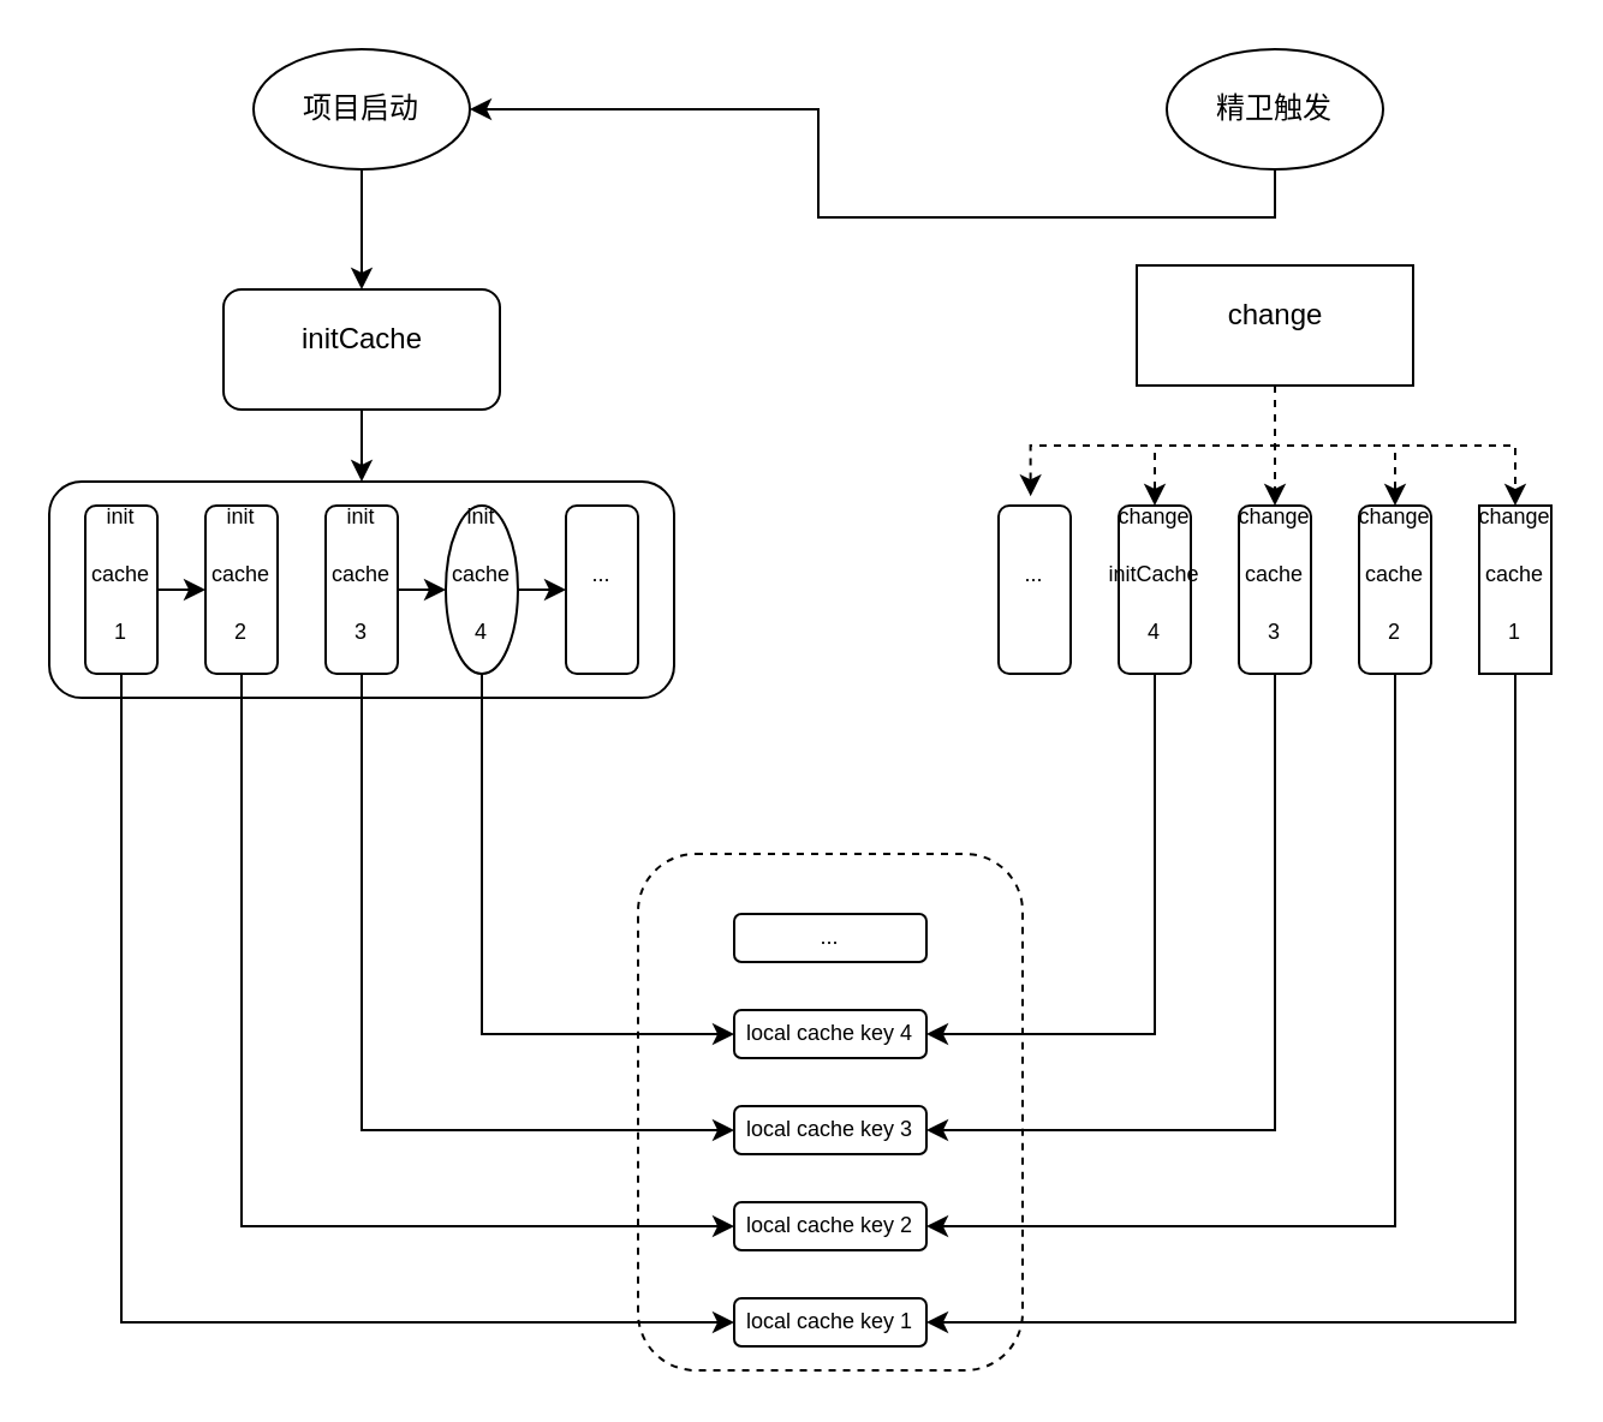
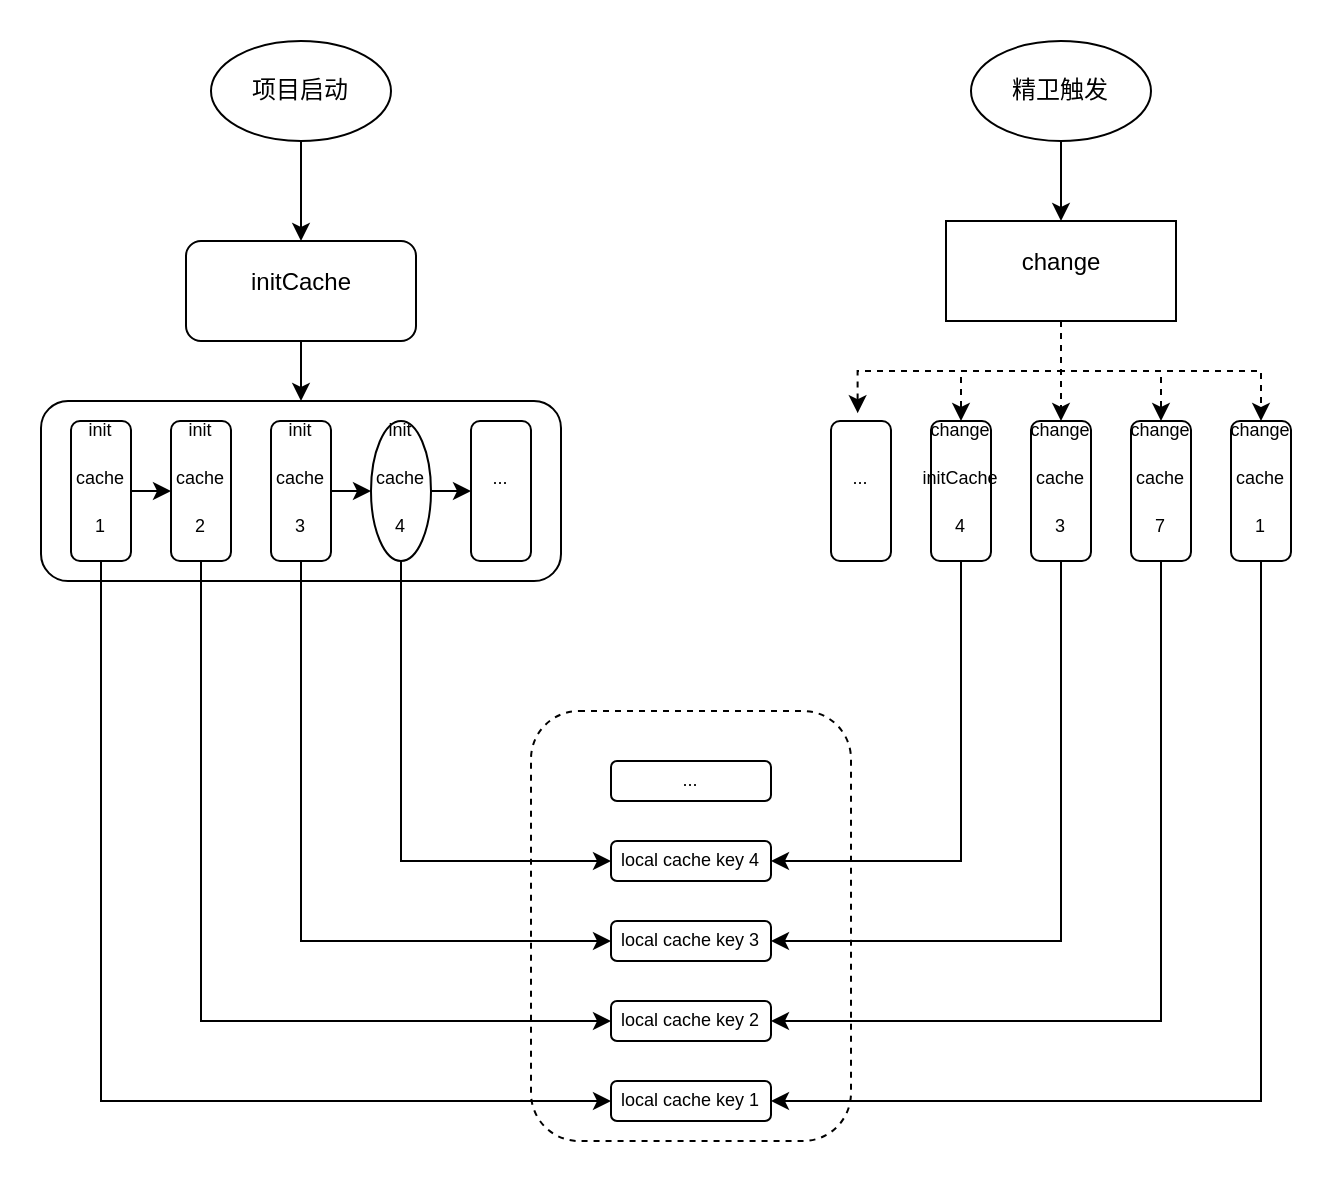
  <mxCell id="0" />
  <mxCell id="1" parent="0" />
  <mxCell id="2" value="&lt;div class=&quot;lake-content&quot;&gt;&lt;p style=&quot;margin: 0; padding: 0; min-height: 24px&quot; class=&quot;ne-p&quot; id=&quot;u88637d2d&quot;&gt;&lt;br&gt;&lt;/p&gt;&lt;/div&gt;" style="rounded=1;whiteSpace=wrap;html=1;fillColor=none;" vertex="1" parent="1"><mxGeometry x="20" y="200" width="260" height="90" as="geometry" /></mxCell>
  <mxCell id="3" style="edgeStyle=orthogonalEdgeStyle;rounded=0;orthogonalLoop=1;jettySize=auto;html=1;exitX=0.5;exitY=1;exitDx=0;exitDy=0;entryX=0.5;entryY=0;entryDx=0;entryDy=0;" edge="1" parent="1" source="4" target="2"><mxGeometry relative="1" as="geometry" /></mxCell>
  <mxCell id="4" value="&lt;div class=&quot;lake-content&quot;&gt;&lt;p style=&quot;margin: 0; padding: 0; min-height: 24px&quot; class=&quot;ne-p&quot; id=&quot;u88637d2d&quot;&gt;&lt;span class=&quot;ne-text&quot;&gt;initCache&lt;/span&gt;&lt;/p&gt;&lt;/div&gt;" style="rounded=1;whiteSpace=wrap;html=1;fillColor=none;" vertex="1" parent="1"><mxGeometry x="92.5" y="120" width="115" height="50" as="geometry" /></mxCell>
  <mxCell id="5" style="edgeStyle=orthogonalEdgeStyle;rounded=0;orthogonalLoop=1;jettySize=auto;html=1;exitX=0.5;exitY=1;exitDx=0;exitDy=0;entryX=0.5;entryY=0;entryDx=0;entryDy=0;" edge="1" parent="1" source="6" target="4"><mxGeometry relative="1" as="geometry" /></mxCell>
  <mxCell id="6" value="项目启动" style="ellipse;whiteSpace=wrap;html=1;fillColor=none;" vertex="1" parent="1"><mxGeometry x="105" y="20" width="90" height="50" as="geometry" /></mxCell>
  <mxCell id="7" style="edgeStyle=orthogonalEdgeStyle;rounded=0;orthogonalLoop=1;jettySize=auto;html=1;exitX=0.5;exitY=1;exitDx=0;exitDy=0;entryX=0;entryY=0.5;entryDx=0;entryDy=0;" edge="1" parent="1" source="8" target="40"><mxGeometry relative="1" as="geometry" /></mxCell>
  <mxCell id="8" value="&lt;div class=&quot;lake-content&quot;&gt;&lt;p style=&quot;font-size: 9px; margin: 0px; padding: 0px; min-height: 24px;&quot; class=&quot;ne-p&quot; id=&quot;u88637d2d&quot;&gt;init&lt;/p&gt;&lt;p style=&quot;font-size: 9px; margin: 0px; padding: 0px; min-height: 24px;&quot; class=&quot;ne-p&quot; id=&quot;u88637d2d&quot;&gt;cache&lt;/p&gt;&lt;p style=&quot;font-size: 9px; margin: 0px; padding: 0px; min-height: 24px;&quot; class=&quot;ne-p&quot; id=&quot;u88637d2d&quot;&gt;2&lt;/p&gt;&lt;/div&gt;" style="rounded=1;whiteSpace=wrap;html=1;fillColor=none;" vertex="1" parent="1"><mxGeometry x="85" y="210" width="30" height="70" as="geometry" /></mxCell>
  <mxCell id="9" style="edgeStyle=orthogonalEdgeStyle;rounded=0;orthogonalLoop=1;jettySize=auto;html=1;exitX=1;exitY=0.5;exitDx=0;exitDy=0;entryX=0;entryY=0.5;entryDx=0;entryDy=0;" edge="1" parent="1" source="11" target="14"><mxGeometry relative="1" as="geometry" /></mxCell>
  <mxCell id="10" style="edgeStyle=orthogonalEdgeStyle;rounded=0;orthogonalLoop=1;jettySize=auto;html=1;exitX=0.5;exitY=1;exitDx=0;exitDy=0;entryX=0;entryY=0.5;entryDx=0;entryDy=0;" edge="1" parent="1" source="11" target="39"><mxGeometry relative="1" as="geometry" /></mxCell>
  <mxCell id="11" value="&lt;div class=&quot;lake-content&quot;&gt;&lt;p style=&quot;font-size: 9px; margin: 0px; padding: 0px; min-height: 24px;&quot; class=&quot;ne-p&quot; id=&quot;u88637d2d&quot;&gt;init&lt;/p&gt;&lt;p style=&quot;font-size: 9px; margin: 0px; padding: 0px; min-height: 24px;&quot; class=&quot;ne-p&quot; id=&quot;u88637d2d&quot;&gt;cache&lt;/p&gt;&lt;p style=&quot;font-size: 9px; margin: 0px; padding: 0px; min-height: 24px;&quot; class=&quot;ne-p&quot; id=&quot;u88637d2d&quot;&gt;3&lt;/p&gt;&lt;/div&gt;" style="rounded=1;whiteSpace=wrap;html=1;fillColor=none;" vertex="1" parent="1"><mxGeometry x="135" y="210" width="30" height="70" as="geometry" /></mxCell>
  <mxCell id="12" style="edgeStyle=orthogonalEdgeStyle;rounded=0;orthogonalLoop=1;jettySize=auto;html=1;exitX=1;exitY=0.5;exitDx=0;exitDy=0;entryX=0;entryY=0.5;entryDx=0;entryDy=0;" edge="1" parent="1" source="14" target="18"><mxGeometry relative="1" as="geometry" /></mxCell>
  <mxCell id="13" style="edgeStyle=orthogonalEdgeStyle;rounded=0;orthogonalLoop=1;jettySize=auto;html=1;exitX=0.5;exitY=1;exitDx=0;exitDy=0;entryX=0;entryY=0.5;entryDx=0;entryDy=0;" edge="1" parent="1" source="14" target="38"><mxGeometry relative="1" as="geometry" /></mxCell>
  <mxCell id="14" value="&lt;div class=&quot;lake-content&quot;&gt;&lt;p style=&quot;font-size: 9px; margin: 0px; padding: 0px; min-height: 24px;&quot; class=&quot;ne-p&quot; id=&quot;u88637d2d&quot;&gt;init&lt;/p&gt;&lt;p style=&quot;font-size: 9px; margin: 0px; padding: 0px; min-height: 24px;&quot; class=&quot;ne-p&quot; id=&quot;u88637d2d&quot;&gt;cache&lt;/p&gt;&lt;p style=&quot;font-size: 9px; margin: 0px; padding: 0px; min-height: 24px;&quot; class=&quot;ne-p&quot; id=&quot;u88637d2d&quot;&gt;4&lt;/p&gt;&lt;/div&gt;" style="ellipse;whiteSpace=wrap;html=1;fillColor=none;" vertex="1" parent="1"><mxGeometry x="185" y="210" width="30" height="70" as="geometry" /></mxCell>
  <mxCell id="15" style="edgeStyle=orthogonalEdgeStyle;rounded=0;orthogonalLoop=1;jettySize=auto;html=1;exitX=1;exitY=0.5;exitDx=0;exitDy=0;entryX=0;entryY=0.5;entryDx=0;entryDy=0;" edge="1" parent="1" source="17" target="8"><mxGeometry relative="1" as="geometry" /></mxCell>
  <mxCell id="16" style="edgeStyle=orthogonalEdgeStyle;rounded=0;orthogonalLoop=1;jettySize=auto;html=1;exitX=0.5;exitY=1;exitDx=0;exitDy=0;entryX=0;entryY=0.5;entryDx=0;entryDy=0;" edge="1" parent="1" source="17" target="41"><mxGeometry relative="1" as="geometry" /></mxCell>
  <mxCell id="17" value="&lt;div style=&quot;font-size: 9px;&quot; class=&quot;lake-content&quot;&gt;&lt;p style=&quot;margin: 0; padding: 0; min-height: 24px&quot; class=&quot;ne-p&quot; id=&quot;u88637d2d&quot;&gt;init&lt;/p&gt;&lt;p style=&quot;margin: 0; padding: 0; min-height: 24px&quot; class=&quot;ne-p&quot; id=&quot;u88637d2d&quot;&gt;cache&lt;/p&gt;&lt;p style=&quot;margin: 0; padding: 0; min-height: 24px&quot; class=&quot;ne-p&quot; id=&quot;u88637d2d&quot;&gt;1&lt;/p&gt;&lt;/div&gt;" style="rounded=1;whiteSpace=wrap;html=1;fillColor=none;" vertex="1" parent="1"><mxGeometry x="35" y="210" width="30" height="70" as="geometry" /></mxCell>
  <mxCell id="18" value="&lt;div class=&quot;lake-content&quot;&gt;&lt;p style=&quot;font-size: 9px; margin: 0px; padding: 0px; min-height: 24px;&quot; class=&quot;ne-p&quot; id=&quot;u88637d2d&quot;&gt;...&lt;/p&gt;&lt;/div&gt;" style="rounded=1;whiteSpace=wrap;html=1;fillColor=none;" vertex="1" parent="1"><mxGeometry x="235" y="210" width="30" height="70" as="geometry" /></mxCell>
  <mxCell id="19" value="&lt;div class=&quot;lake-content&quot;&gt;&lt;p style=&quot;margin: 0; padding: 0; min-height: 24px&quot; class=&quot;ne-p&quot; id=&quot;u88637d2d&quot;&gt;&lt;br&gt;&lt;/p&gt;&lt;/div&gt;" style="rounded=1;whiteSpace=wrap;html=1;fillColor=none;dashed=1;" vertex="1" parent="1"><mxGeometry x="265" y="355" width="160" height="215" as="geometry" /></mxCell>
- <mxCell id="20" style="edgeStyle=orthogonalEdgeStyle;rounded=0;orthogonalLoop=1;jettySize=auto;html=1;exitX=0.5;exitY=1;exitDx=0;exitDy=0;" edge="1" parent="1" source="21" target="6"><mxGeometry relative="1" as="geometry" /></mxCell>
+ <mxCell id="20" style="edgeStyle=orthogonalEdgeStyle;rounded=0;orthogonalLoop=1;jettySize=auto;html=1;exitX=0.5;exitY=1;exitDx=0;exitDy=0;" edge="1" parent="1" source="21" target="26"><mxGeometry relative="1" as="geometry" /></mxCell>
  <mxCell id="21" value="精卫触发" style="ellipse;whiteSpace=wrap;html=1;fillColor=none;" vertex="1" parent="1"><mxGeometry x="485" y="20" width="90" height="50" as="geometry" /></mxCell>
  <mxCell id="22" style="edgeStyle=orthogonalEdgeStyle;rounded=0;orthogonalLoop=1;jettySize=auto;html=1;exitX=0.5;exitY=1;exitDx=0;exitDy=0;entryX=0.5;entryY=0;entryDx=0;entryDy=0;dashed=1;" edge="1" parent="1" source="26" target="28"><mxGeometry relative="1" as="geometry" /></mxCell>
  <mxCell id="23" style="edgeStyle=orthogonalEdgeStyle;rounded=0;orthogonalLoop=1;jettySize=auto;html=1;exitX=0.5;exitY=1;exitDx=0;exitDy=0;entryX=0.5;entryY=0;entryDx=0;entryDy=0;dashed=1;" edge="1" parent="1" source="26" target="30"><mxGeometry relative="1" as="geometry" /></mxCell>
  <mxCell id="24" style="edgeStyle=orthogonalEdgeStyle;rounded=0;orthogonalLoop=1;jettySize=auto;html=1;exitX=0.5;exitY=1;exitDx=0;exitDy=0;entryX=0.5;entryY=0;entryDx=0;entryDy=0;dashed=1;" edge="1" parent="1" source="26" target="32"><mxGeometry relative="1" as="geometry" /></mxCell>
  <mxCell id="25" style="edgeStyle=orthogonalEdgeStyle;rounded=0;orthogonalLoop=1;jettySize=auto;html=1;exitX=0.5;exitY=1;exitDx=0;exitDy=0;entryX=0.5;entryY=0;entryDx=0;entryDy=0;dashed=1;" edge="1" parent="1" source="26" target="35"><mxGeometry relative="1" as="geometry" /></mxCell>
  <mxCell id="26" value="&lt;div class=&quot;lake-content&quot;&gt;&lt;p style=&quot;margin: 0; padding: 0; min-height: 24px&quot; class=&quot;ne-p&quot; id=&quot;u88637d2d&quot;&gt;&lt;span class=&quot;ne-text&quot;&gt;change&lt;/span&gt;&lt;/p&gt;&lt;/div&gt;" style="whiteSpace=wrap;html=1;fillColor=none;rounded=0;" vertex="1" parent="1"><mxGeometry x="472.5" y="110" width="115" height="50" as="geometry" /></mxCell>
  <mxCell id="27" style="edgeStyle=orthogonalEdgeStyle;rounded=0;orthogonalLoop=1;jettySize=auto;html=1;exitX=0.5;exitY=1;exitDx=0;exitDy=0;entryX=1;entryY=0.5;entryDx=0;entryDy=0;" edge="1" parent="1" source="28" target="38"><mxGeometry relative="1" as="geometry" /></mxCell>
  <mxCell id="28" value="&lt;div class=&quot;lake-content&quot;&gt;&lt;p style=&quot;font-size: 9px; margin: 0px; padding: 0px; min-height: 24px;&quot; class=&quot;ne-p&quot; id=&quot;u88637d2d&quot;&gt;change&lt;br&gt;&lt;/p&gt;&lt;p style=&quot;font-size: 9px; margin: 0px; padding: 0px; min-height: 24px;&quot; class=&quot;ne-p&quot; id=&quot;u88637d2d&quot;&gt;initCache&lt;/p&gt;&lt;p style=&quot;font-size: 9px; margin: 0px; padding: 0px; min-height: 24px;&quot; class=&quot;ne-p&quot; id=&quot;u88637d2d&quot;&gt;4&lt;/p&gt;&lt;/div&gt;" style="rounded=1;whiteSpace=wrap;html=1;fillColor=none;flipV=0;flipH=1;" vertex="1" parent="1"><mxGeometry x="465" y="210" width="30" height="70" as="geometry" /></mxCell>
  <mxCell id="29" style="edgeStyle=orthogonalEdgeStyle;rounded=0;orthogonalLoop=1;jettySize=auto;html=1;exitX=0.5;exitY=1;exitDx=0;exitDy=0;entryX=1;entryY=0.5;entryDx=0;entryDy=0;" edge="1" parent="1" source="30" target="39"><mxGeometry relative="1" as="geometry" /></mxCell>
  <mxCell id="30" value="&lt;div class=&quot;lake-content&quot;&gt;&lt;p style=&quot;font-size: 9px; margin: 0px; padding: 0px; min-height: 24px;&quot; class=&quot;ne-p&quot; id=&quot;u88637d2d&quot;&gt;change&lt;br&gt;&lt;/p&gt;&lt;p style=&quot;font-size: 9px; margin: 0px; padding: 0px; min-height: 24px;&quot; class=&quot;ne-p&quot; id=&quot;u88637d2d&quot;&gt;cache&lt;/p&gt;&lt;p style=&quot;font-size: 9px; margin: 0px; padding: 0px; min-height: 24px;&quot; class=&quot;ne-p&quot; id=&quot;u88637d2d&quot;&gt;3&lt;/p&gt;&lt;/div&gt;" style="rounded=1;whiteSpace=wrap;html=1;fillColor=none;flipV=0;flipH=1;" vertex="1" parent="1"><mxGeometry x="515" y="210" width="30" height="70" as="geometry" /></mxCell>
  <mxCell id="31" style="edgeStyle=orthogonalEdgeStyle;rounded=0;orthogonalLoop=1;jettySize=auto;html=1;exitX=0.5;exitY=1;exitDx=0;exitDy=0;entryX=1;entryY=0.5;entryDx=0;entryDy=0;" edge="1" parent="1" source="32" target="40"><mxGeometry relative="1" as="geometry" /></mxCell>
- <mxCell id="32" value="&lt;div class=&quot;lake-content&quot;&gt;&lt;p style=&quot;font-size: 9px; margin: 0px; padding: 0px; min-height: 24px;&quot; class=&quot;ne-p&quot; id=&quot;u88637d2d&quot;&gt;change&lt;br&gt;&lt;/p&gt;&lt;p style=&quot;font-size: 9px; margin: 0px; padding: 0px; min-height: 24px;&quot; class=&quot;ne-p&quot; id=&quot;u88637d2d&quot;&gt;cache&lt;/p&gt;&lt;p style=&quot;font-size: 9px; margin: 0px; padding: 0px; min-height: 24px;&quot; class=&quot;ne-p&quot; id=&quot;u88637d2d&quot;&gt;2&lt;/p&gt;&lt;/div&gt;" style="rounded=1;whiteSpace=wrap;html=1;fillColor=none;flipV=0;flipH=1;" vertex="1" parent="1"><mxGeometry x="565" y="210" width="30" height="70" as="geometry" /></mxCell>
+ <mxCell id="32" value="&lt;div class=&quot;lake-content&quot;&gt;&lt;p style=&quot;font-size: 9px; margin: 0px; padding: 0px; min-height: 24px;&quot; class=&quot;ne-p&quot; id=&quot;u88637d2d&quot;&gt;change&lt;br&gt;&lt;/p&gt;&lt;p style=&quot;font-size: 9px; margin: 0px; padding: 0px; min-height: 24px;&quot; class=&quot;ne-p&quot; id=&quot;u88637d2d&quot;&gt;cache&lt;/p&gt;&lt;p style=&quot;font-size: 9px; margin: 0px; padding: 0px; min-height: 24px;&quot; class=&quot;ne-p&quot; id=&quot;u88637d2d&quot;&gt;7&lt;/p&gt;&lt;/div&gt;" style="rounded=1;whiteSpace=wrap;html=1;fillColor=none;flipV=0;flipH=1;" vertex="1" parent="1"><mxGeometry x="565" y="210" width="30" height="70" as="geometry" /></mxCell>
  <mxCell id="33" value="&lt;div style=&quot;font-size: 9px;&quot; class=&quot;lake-content&quot;&gt;&lt;p style=&quot;margin: 0; padding: 0; min-height: 24px&quot; class=&quot;ne-p&quot; id=&quot;u88637d2d&quot;&gt;...&lt;/p&gt;&lt;/div&gt;" style="rounded=1;whiteSpace=wrap;html=1;fillColor=none;flipV=0;flipH=1;" vertex="1" parent="1"><mxGeometry x="415" y="210" width="30" height="70" as="geometry" /></mxCell>
  <mxCell id="34" style="edgeStyle=orthogonalEdgeStyle;rounded=0;orthogonalLoop=1;jettySize=auto;html=1;exitX=0.5;exitY=1;exitDx=0;exitDy=0;entryX=1;entryY=0.5;entryDx=0;entryDy=0;" edge="1" parent="1" source="35" target="41"><mxGeometry relative="1" as="geometry" /></mxCell>
- <mxCell id="35" value="&lt;div class=&quot;lake-content&quot;&gt;&lt;p style=&quot;font-size: 9px; margin: 0px; padding: 0px; min-height: 24px;&quot; class=&quot;ne-p&quot; id=&quot;u88637d2d&quot;&gt;change&lt;/p&gt;&lt;p style=&quot;font-size: 9px; margin: 0px; padding: 0px; min-height: 24px;&quot; class=&quot;ne-p&quot; id=&quot;u88637d2d&quot;&gt;cache&lt;/p&gt;&lt;p style=&quot;font-size: 9px; margin: 0px; padding: 0px; min-height: 24px;&quot; class=&quot;ne-p&quot; id=&quot;u88637d2d&quot;&gt;1&lt;/p&gt;&lt;/div&gt;" style="whiteSpace=wrap;html=1;fillColor=none;flipV=0;flipH=1;rounded=0;" vertex="1" parent="1"><mxGeometry x="615" y="210" width="30" height="70" as="geometry" /></mxCell>
+ <mxCell id="35" value="&lt;div class=&quot;lake-content&quot;&gt;&lt;p style=&quot;font-size: 9px; margin: 0px; padding: 0px; min-height: 24px;&quot; class=&quot;ne-p&quot; id=&quot;u88637d2d&quot;&gt;change&lt;/p&gt;&lt;p style=&quot;font-size: 9px; margin: 0px; padding: 0px; min-height: 24px;&quot; class=&quot;ne-p&quot; id=&quot;u88637d2d&quot;&gt;cache&lt;/p&gt;&lt;p style=&quot;font-size: 9px; margin: 0px; padding: 0px; min-height: 24px;&quot; class=&quot;ne-p&quot; id=&quot;u88637d2d&quot;&gt;1&lt;/p&gt;&lt;/div&gt;" style="rounded=1;whiteSpace=wrap;html=1;fillColor=none;flipV=0;flipH=1;" vertex="1" parent="1"><mxGeometry x="615" y="210" width="30" height="70" as="geometry" /></mxCell>
  <mxCell id="36" style="edgeStyle=orthogonalEdgeStyle;rounded=0;orthogonalLoop=1;jettySize=auto;html=1;exitX=0.5;exitY=1;exitDx=0;exitDy=0;entryX=0.556;entryY=-0.056;entryDx=0;entryDy=0;entryPerimeter=0;dashed=1;" edge="1" parent="1" source="26" target="33"><mxGeometry relative="1" as="geometry" /></mxCell>
  <mxCell id="37" value="&lt;div style=&quot;font-size: 9px; line-height: 250%;&quot; class=&quot;lake-content&quot;&gt;&lt;p style=&quot;margin: 0px; padding: 0px; min-height: 24px; line-height: 250%;&quot; class=&quot;ne-p&quot; id=&quot;u88637d2d&quot;&gt;&lt;span style=&quot;background-color: initial;&quot;&gt;...&lt;/span&gt;&lt;br&gt;&lt;/p&gt;&lt;/div&gt;" style="rounded=1;whiteSpace=wrap;html=1;fillColor=none;align=center;verticalAlign=middle;" vertex="1" parent="1"><mxGeometry x="305" y="380" width="80" height="20" as="geometry" /></mxCell>
  <mxCell id="38" value="&lt;div style=&quot;font-size: 9px; line-height: 250%;&quot; class=&quot;lake-content&quot;&gt;&lt;p style=&quot;margin: 0px; padding: 0px; min-height: 24px; line-height: 250%;&quot; class=&quot;ne-p&quot; id=&quot;u88637d2d&quot;&gt;&lt;span style=&quot;background-color: initial;&quot;&gt;local cache key 4&lt;/span&gt;&lt;br&gt;&lt;/p&gt;&lt;/div&gt;" style="rounded=1;whiteSpace=wrap;html=1;fillColor=none;align=center;verticalAlign=middle;" vertex="1" parent="1"><mxGeometry x="305" y="420" width="80" height="20" as="geometry" /></mxCell>
  <mxCell id="39" value="&lt;div style=&quot;font-size: 9px; line-height: 250%;&quot; class=&quot;lake-content&quot;&gt;&lt;p style=&quot;margin: 0px; padding: 0px; min-height: 24px; line-height: 250%;&quot; class=&quot;ne-p&quot; id=&quot;u88637d2d&quot;&gt;&lt;span style=&quot;background-color: initial;&quot;&gt;local cache key 3&lt;/span&gt;&lt;br&gt;&lt;/p&gt;&lt;/div&gt;" style="rounded=1;whiteSpace=wrap;html=1;fillColor=none;align=center;verticalAlign=middle;" vertex="1" parent="1"><mxGeometry x="305" y="460" width="80" height="20" as="geometry" /></mxCell>
  <mxCell id="40" value="&lt;div style=&quot;font-size: 9px; line-height: 250%;&quot; class=&quot;lake-content&quot;&gt;&lt;p style=&quot;margin: 0px; padding: 0px; min-height: 24px; line-height: 250%;&quot; class=&quot;ne-p&quot; id=&quot;u88637d2d&quot;&gt;&lt;span style=&quot;background-color: initial;&quot;&gt;local cache key 2&lt;/span&gt;&lt;br&gt;&lt;/p&gt;&lt;/div&gt;" style="rounded=1;whiteSpace=wrap;html=1;fillColor=none;align=center;verticalAlign=middle;" vertex="1" parent="1"><mxGeometry x="305" y="500" width="80" height="20" as="geometry" /></mxCell>
  <mxCell id="41" value="&lt;div style=&quot;font-size: 9px; line-height: 250%;&quot; class=&quot;lake-content&quot;&gt;&lt;p style=&quot;margin: 0px; padding: 0px; min-height: 24px; line-height: 250%;&quot; class=&quot;ne-p&quot; id=&quot;u88637d2d&quot;&gt;local cache key 1&lt;br&gt;&lt;/p&gt;&lt;/div&gt;" style="rounded=1;whiteSpace=wrap;html=1;fillColor=none;align=center;verticalAlign=middle;" vertex="1" parent="1"><mxGeometry x="305" y="540" width="80" height="20" as="geometry" /></mxCell>
